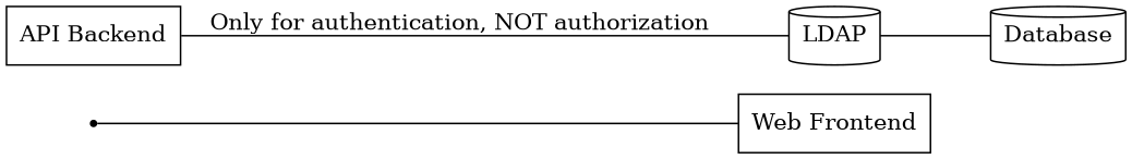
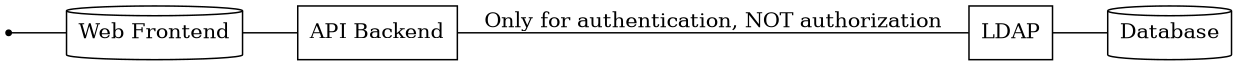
  strict graph {
    rankdir=LR
    node [shape=box]
-   "Web Frontend"
+   "Web Frontend" [shape=cylinder]
    "API Backend"
-   LDAP [shape=cylinder]
+   LDAP
    Database [shape=cylinder]
    User [shape=point]
+   "Web Frontend" -- "API Backend"
    "API Backend" -- LDAP [label="Only for authentication, NOT authorization"]
    LDAP -- Database
    User -- "Web Frontend"
  }
